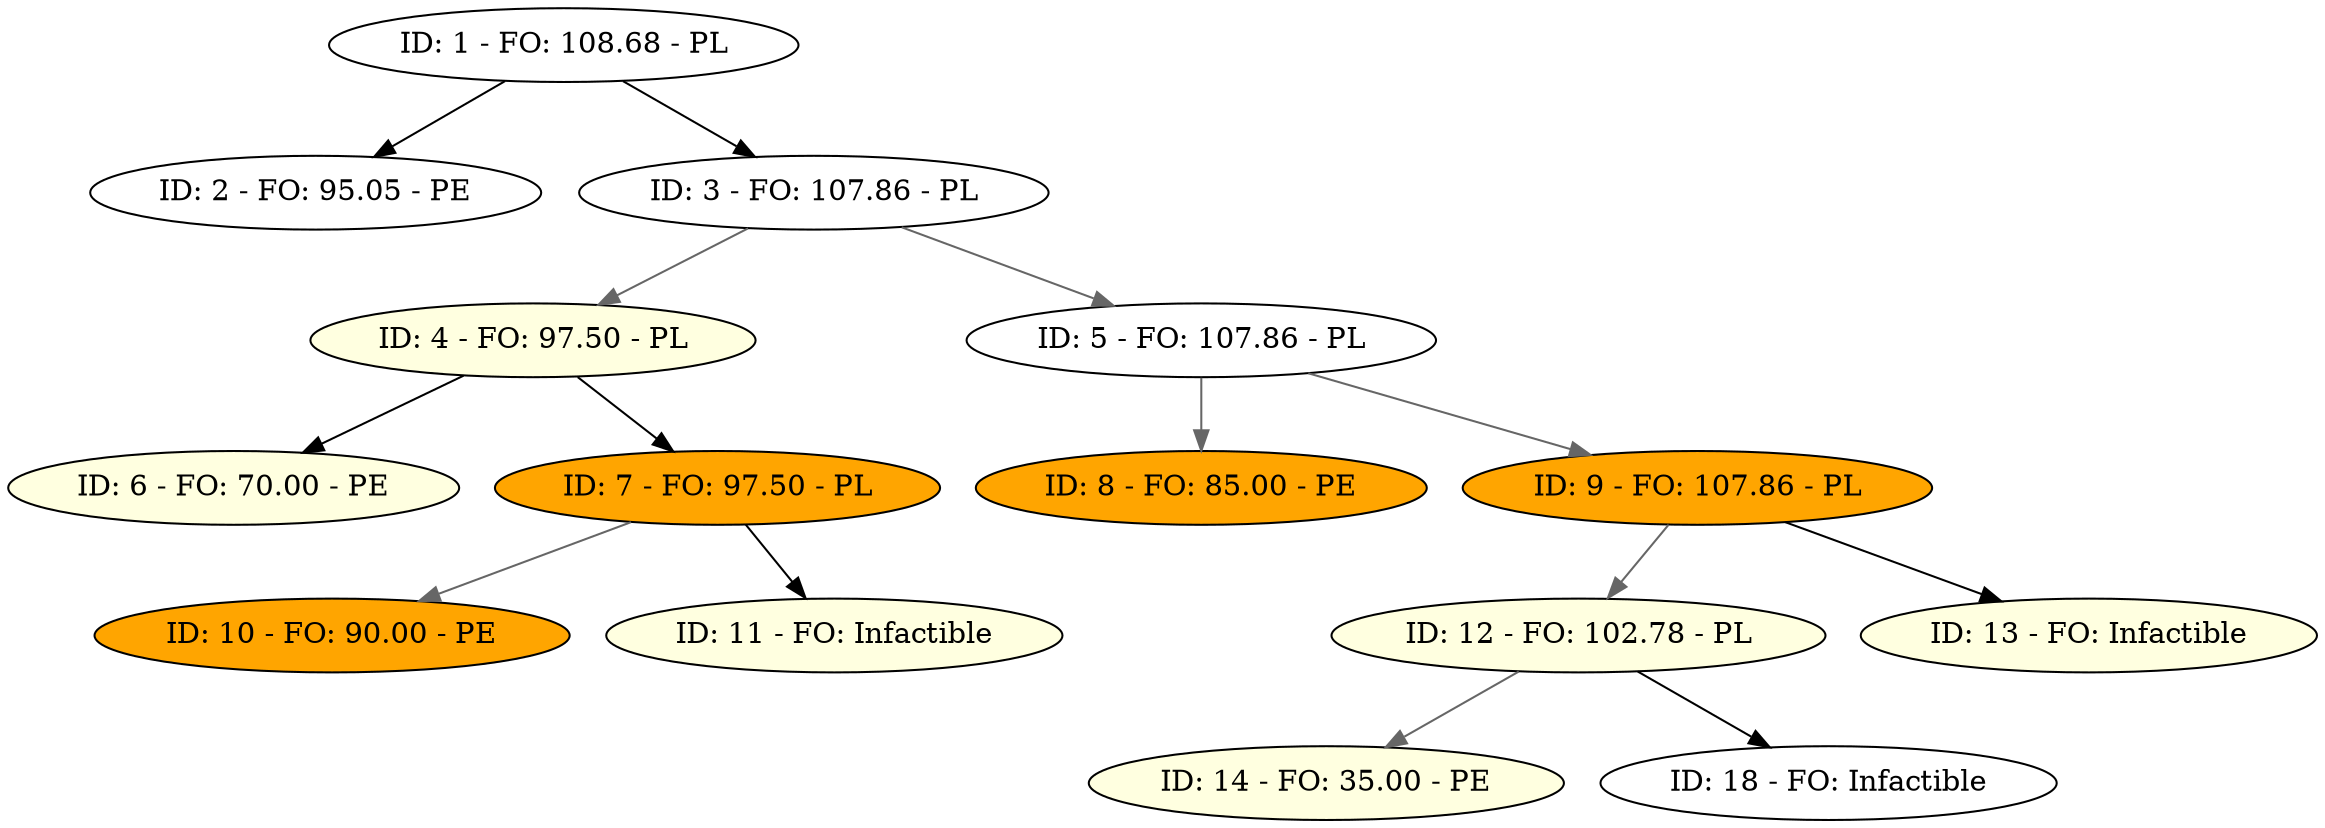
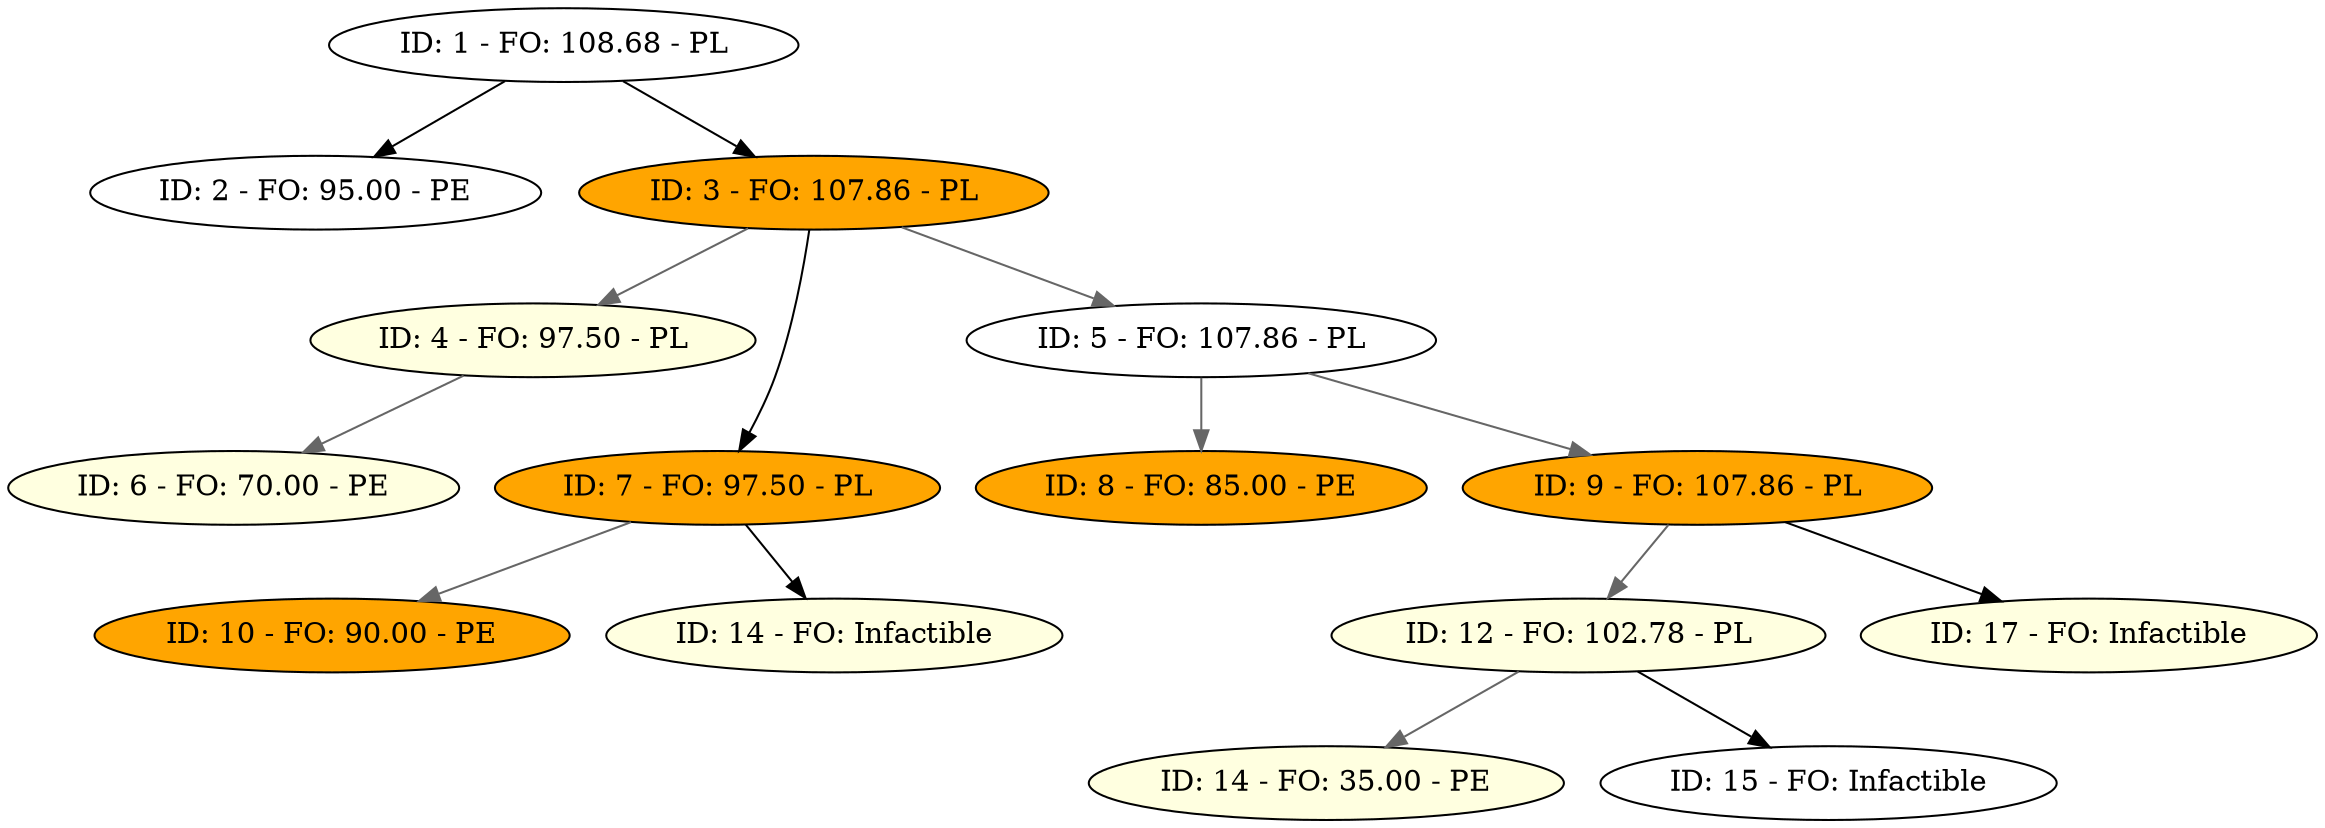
  digraph {
    node [fillcolor=lightyellow style=filled]
    edge [color=black]
    n1 [fillcolor=white label="ID: 1 - FO: 108.68 - PL"]
-   n2 [fillcolor=white label="ID: 2 - FO: 95.05 - PE"]
-   n3 [fillcolor=white label="ID: 3 - FO: 107.86 - PL"]
+   n2 [fillcolor=white label="ID: 2 - FO: 95.00 - PE"]
+   n3 [fillcolor=orange label="ID: 3 - FO: 107.86 - PL"]
    n4 [label="ID: 4 - FO: 97.50 - PL"]
    n5 [fillcolor=white label="ID: 5 - FO: 107.86 - PL"]
    n6 [label="ID: 6 - FO: 70.00 - PE"]
    n7 [fillcolor=orange label="ID: 7 - FO: 97.50 - PL"]
    n8 [fillcolor=orange label="ID: 8 - FO: 85.00 - PE"]
    n9 [fillcolor=orange label="ID: 9 - FO: 107.86 - PL"]
    n10 [fillcolor=orange label="ID: 10 - FO: 90.00 - PE"]
-   n11 [label="ID: 11 - FO: Infactible"]
+   n11 [label="ID: 14 - FO: Infactible"]
    n12 [label="ID: 12 - FO: 102.78 - PL"]
-   n13 [label="ID: 13 - FO: Infactible"]
+   n13 [label="ID: 17 - FO: Infactible"]
    n14 [label="ID: 14 - FO: 35.00 - PE"]
-   n15 [fillcolor=white label="ID: 18 - FO: Infactible"]
+   n15 [fillcolor=white label="ID: 15 - FO: Infactible"]
    n1 -> n2
    n1 -> n3
    n3 -> n4 [color=gray40]
    n3 -> n5 [color=gray40]
-   n4 -> n6
-   n4 -> n7
+   n4 -> n6 [color=gray40]
+   n3 -> n7
    n5 -> n8 [color=gray40]
    n5 -> n9 [color=gray40]
    n7 -> n10 [color=gray40]
    n7 -> n11
    n9 -> n12 [color=gray40]
    n9 -> n13
    n12 -> n14 [color=gray40]
    n12 -> n15
  }
